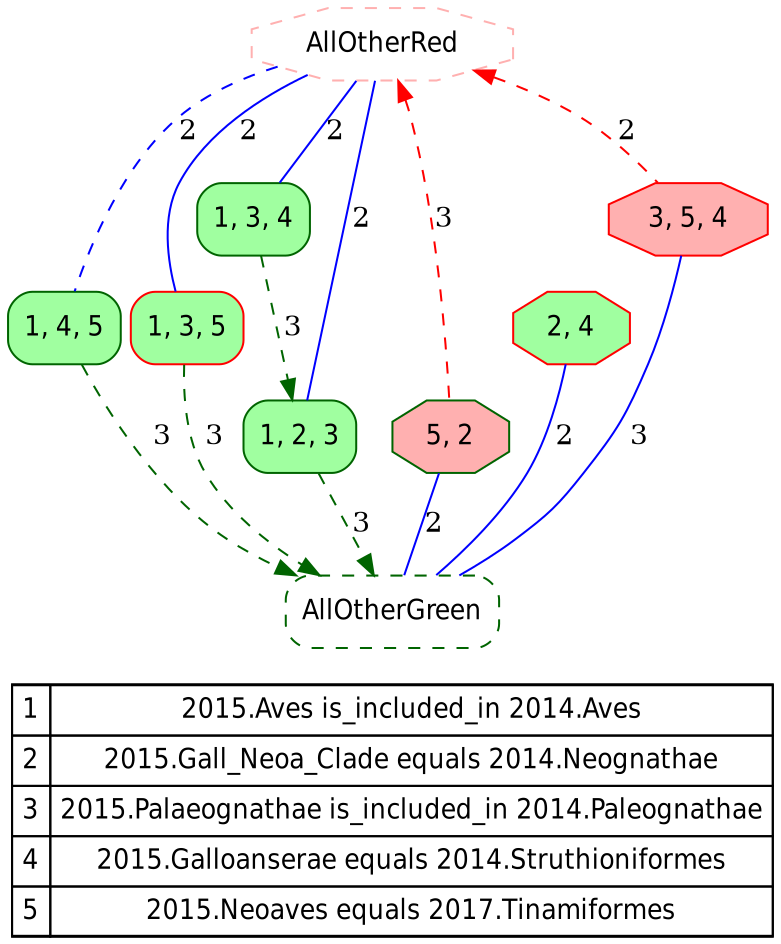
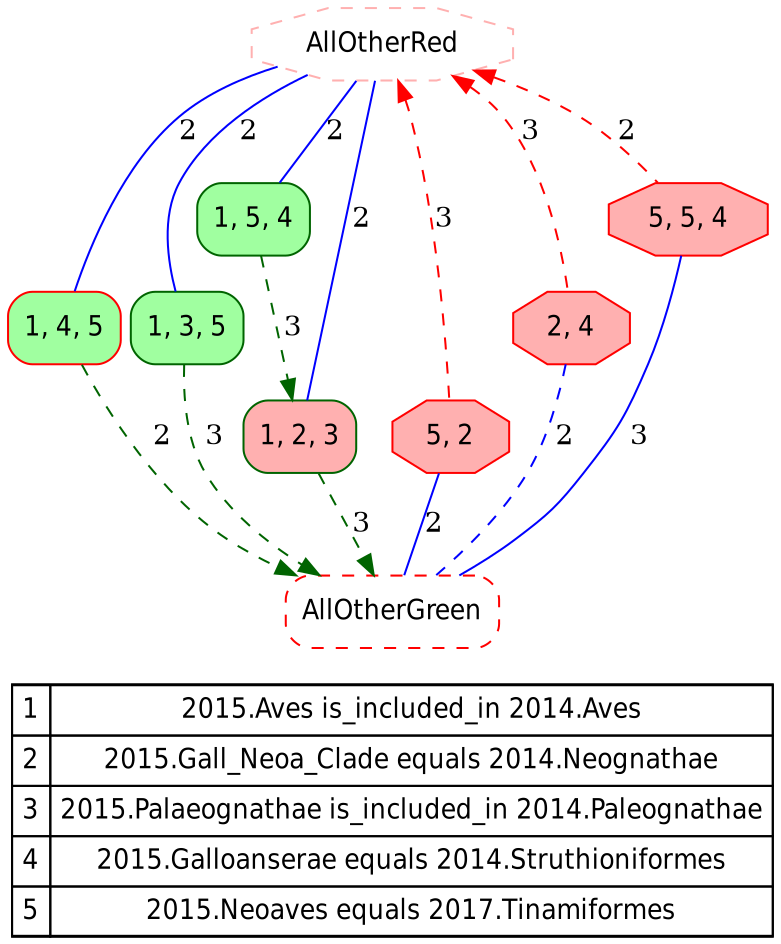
  digraph {
    rankdir=TB
    node [fillcolor="#A0FFA0" fontname="Helvetica-Narrow" shape=box color="#006400" style="rounded,filled"]
    edge [color=blue]
    n1 [fillcolor=white label=<   <TABLE BORDER="0" CELLBORDER="1" CELLSPACING="0" CELLPADDING="4">  <TR>   <TD>1</TD>   <TD>2015.Aves is_included_in 2014.Aves</TD>   </TR>  <TR>   <TD>2</TD>   <TD>2015.Gall_Neoa_Clade equals 2014.Neognathae</TD>   </TR>  <TR>   <TD>3</TD>   <TD>2015.Palaeognathae is_included_in 2014.Paleognathae</TD>   </TR>  <TR>   <TD>4</TD>   <TD>2015.Galloanserae equals 2014.Struthioniformes</TD>   </TR>  <TR>   <TD>5</TD>   <TD>2015.Neoaves equals 2017.Tinamiformes</TD>   </TR>  </TABLE>   > margin=0 color="" style=""]
    AllOtherRed [color="#FFB0B0" shape=octagon style=dashed fillcolor=""]
-   "1, 4, 5"
-   "1, 3, 5" [color="#FF0000"]
-   "1, 3, 4"
-   "1, 2, 3"
-   "5, 2" [fillcolor="#FFB0B0" shape=octagon style=filled]
-   "2, 4" [color="#FF0000" shape=octagon style=filled]
-   "3, 5, 4" [color="#FF0000" fillcolor="#FFB0B0" shape=octagon style=filled]
-   AllOtherGreen [style="rounded,dashed" fillcolor=""]
+   "1, 4, 5" [color="#FF0000"]
+   "1, 3, 5"
+   "1, 3, 4" [label="1, 5, 4"]
+   "1, 2, 3" [fillcolor="#FFB0B0"]
+   "5, 2" [color="#FF0000" fillcolor="#FFB0B0" shape=octagon style=filled]
+   "2, 4" [color="#FF0000" fillcolor="#FFB0B0" shape=octagon style=filled]
+   "3, 5, 4" [color="#FF0000" fillcolor="#FFB0B0" shape=octagon style=filled label="5, 5, 4"]
+   AllOtherGreen [color="#FF0000" style="rounded,dashed" fillcolor=""]
    subgraph sub_1 {
      rank=sink
      n1
    }
-   AllOtherRed -> "1, 4, 5" [arrowhead=none label=2 style=dashed]
+   AllOtherRed -> "1, 4, 5" [arrowhead=none label=2]
    AllOtherRed -> "1, 3, 5" [arrowhead=none label=2]
    AllOtherRed -> "1, 3, 4" [arrowhead=none label=2]
    AllOtherRed -> "1, 2, 3" [arrowhead=none label=2]
    AllOtherRed -> "5, 2" [color=red dir=back label=3 style=dashed]
+   AllOtherRed -> "2, 4" [color=red dir=back label=3 style=dashed]
    AllOtherRed -> "3, 5, 4" [color=red dir=back label=2 style=dashed]
-   "1, 4, 5" -> AllOtherGreen [color="#006400" label=3 style=dashed]
+   "1, 4, 5" -> AllOtherGreen [color="#006400" label=2 style=dashed]
    "1, 3, 5" -> AllOtherGreen [color="#006400" label=3 style=dashed]
    "1, 3, 4" -> "1, 2, 3" [color="#006400" label=3 style=dashed]
    "1, 2, 3" -> AllOtherGreen [color="#006400" label=3 style=dashed]
    "5, 2" -> AllOtherGreen [arrowhead=none label=2]
-   "2, 4" -> AllOtherGreen [arrowhead=none label=2]
+   "2, 4" -> AllOtherGreen [arrowhead=none label=2 style=dashed]
    "3, 5, 4" -> AllOtherGreen [arrowhead=none label=3]
  }
